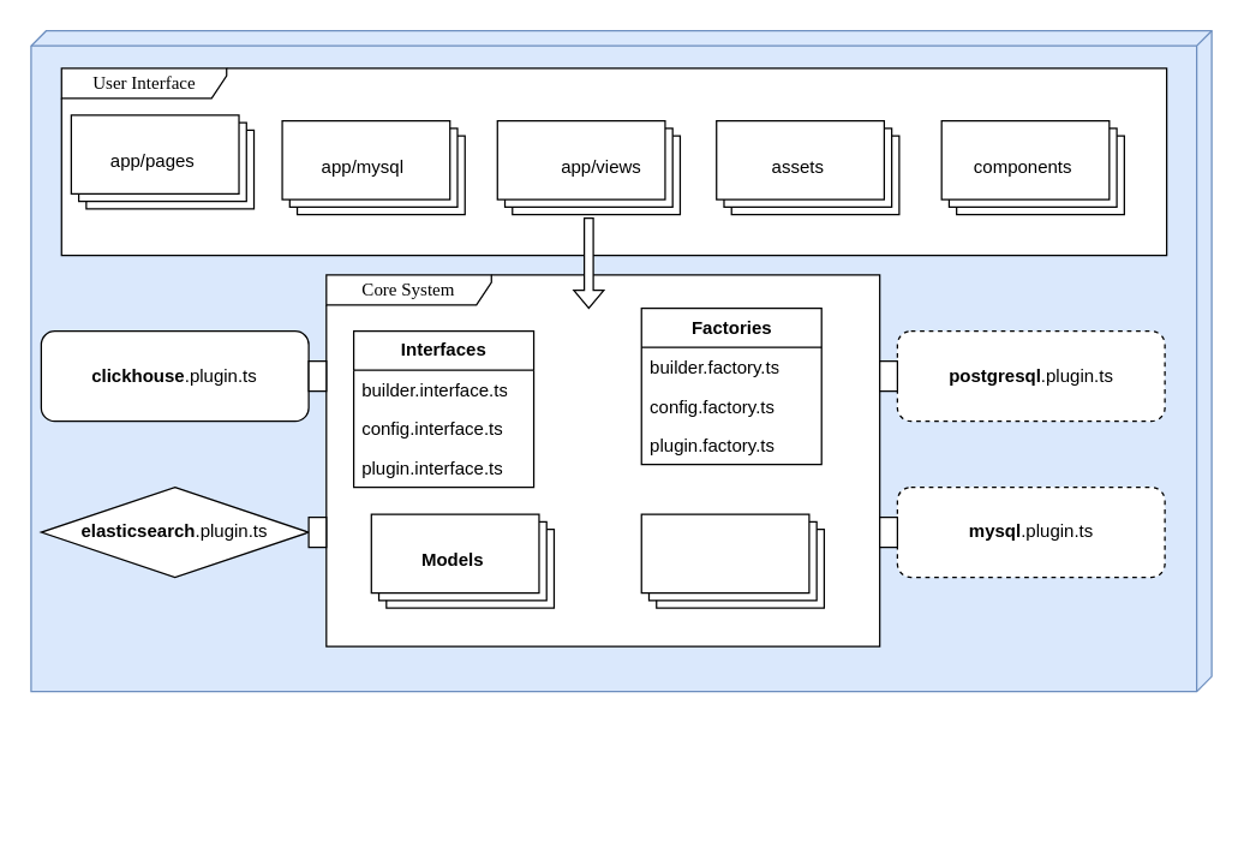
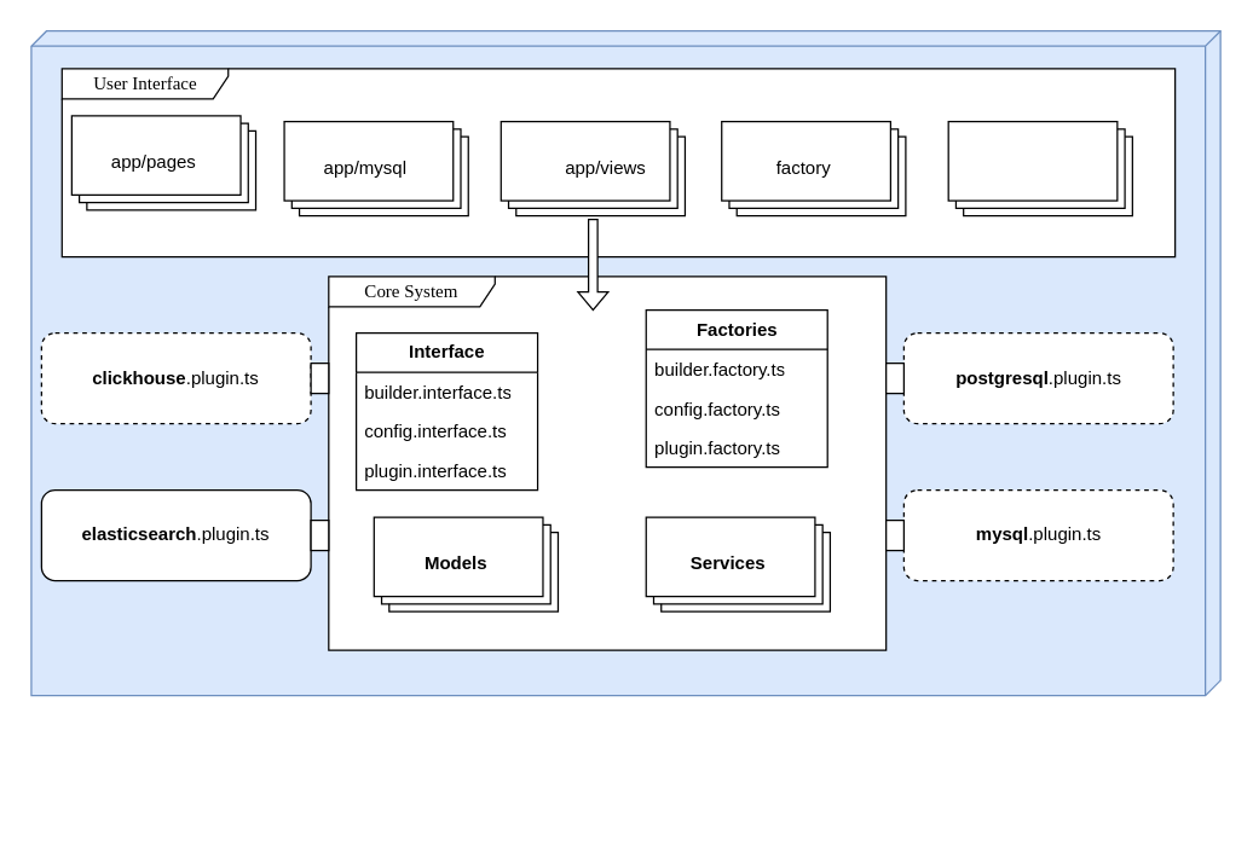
  <mxCell id="0" />
  <mxCell id="1" parent="0" />
  <mxCell id="2" value="" style="group" parent="1" vertex="1" connectable="0"><mxGeometry x="27" y="20" width="780" height="530" as="geometry" /></mxCell>
  <mxCell id="3" value="" style="verticalAlign=top;align=left;spacingTop=8;spacingLeft=2;spacingRight=12;shape=cube;size=10;direction=south;fontStyle=4;html=1;whiteSpace=wrap;fillColor=#dae8fc;strokeColor=#6c8ebf;shadow=0;" parent="2" vertex="1"><mxGeometry x="-6.76" width="786.76" height="440" as="geometry" /></mxCell>
  <mxCell id="4" value="User Interface" style="shape=umlFrame;whiteSpace=wrap;html=1;rounded=1;shadow=0;comic=0;labelBackgroundColor=none;strokeWidth=1;fontFamily=Verdana;fontSize=12;align=center;width=110;height=20;fillColor=default;gradientColor=none;swimlaneFillColor=default;" parent="2" vertex="1"><mxGeometry x="13.53" y="24.94" width="736.47" height="124.71" as="geometry" /></mxCell>
  <mxCell id="5" value="" style="group" parent="2" vertex="1" connectable="0"><mxGeometry x="19.998" y="56.123" width="121.765" height="62.353" as="geometry" /></mxCell>
  <mxCell id="6" value="" style="verticalLabelPosition=bottom;verticalAlign=top;html=1;shape=mxgraph.basic.layered_rect;dx=10;outlineConnect=0;whiteSpace=wrap;" parent="5" vertex="1"><mxGeometry width="121.765" height="62.353" as="geometry" /></mxCell>
  <mxCell id="7" value="app/pages" style="text;html=1;strokeColor=none;fillColor=none;align=center;verticalAlign=middle;whiteSpace=wrap;rounded=0;" parent="5" vertex="1"><mxGeometry x="13.529" y="12.471" width="81.176" height="37.412" as="geometry" /></mxCell>
  <mxCell id="8" value="" style="group" parent="2" vertex="1" connectable="0"><mxGeometry x="160.602" y="60.003" width="121.765" height="62.353" as="geometry" /></mxCell>
  <mxCell id="9" value="" style="verticalLabelPosition=bottom;verticalAlign=top;html=1;shape=mxgraph.basic.layered_rect;dx=10;outlineConnect=0;whiteSpace=wrap;" parent="8" vertex="1"><mxGeometry width="121.765" height="62.353" as="geometry" /></mxCell>
  <mxCell id="10" value="app/mysql" style="text;html=1;strokeColor=none;fillColor=none;align=center;verticalAlign=middle;whiteSpace=wrap;rounded=0;" parent="8" vertex="1"><mxGeometry x="13.529" y="12.471" width="81.176" height="37.412" as="geometry" /></mxCell>
  <mxCell id="11" value="" style="group" parent="2" vertex="1" connectable="0"><mxGeometry x="303.995" y="60.003" width="121.765" height="62.353" as="geometry" /></mxCell>
  <mxCell id="12" value="" style="verticalLabelPosition=bottom;verticalAlign=top;html=1;shape=mxgraph.basic.layered_rect;dx=10;outlineConnect=0;whiteSpace=wrap;" parent="11" vertex="1"><mxGeometry width="121.765" height="62.353" as="geometry" /></mxCell>
  <mxCell id="13" value="app/views" style="text;html=1;strokeColor=none;fillColor=none;align=center;verticalAlign=middle;whiteSpace=wrap;rounded=0;" parent="11" vertex="1"><mxGeometry x="28.529" y="12.471" width="81.176" height="37.412" as="geometry" /></mxCell>
  <mxCell id="14" value="" style="group" parent="2" vertex="1" connectable="0"><mxGeometry x="449.998" y="60.003" width="121.765" height="62.353" as="geometry" /></mxCell>
  <mxCell id="15" value="" style="verticalLabelPosition=bottom;verticalAlign=top;html=1;shape=mxgraph.basic.layered_rect;dx=10;outlineConnect=0;whiteSpace=wrap;" parent="14" vertex="1"><mxGeometry width="121.765" height="62.353" as="geometry" /></mxCell>
- <mxCell id="16" value="assets" style="text;html=1;strokeColor=none;fillColor=none;align=center;verticalAlign=middle;whiteSpace=wrap;rounded=0;" parent="14" vertex="1"><mxGeometry x="13.529" y="12.471" width="81.176" height="37.412" as="geometry" /></mxCell>
+ <mxCell id="16" value="factory" style="text;html=1;strokeColor=none;fillColor=none;align=center;verticalAlign=middle;whiteSpace=wrap;rounded=0;" parent="14" vertex="1"><mxGeometry x="13.529" y="12.471" width="81.176" height="37.412" as="geometry" /></mxCell>
  <mxCell id="17" value="Core System" style="shape=umlFrame;whiteSpace=wrap;html=1;rounded=1;shadow=0;comic=0;labelBackgroundColor=none;strokeWidth=1;fontFamily=Verdana;fontSize=12;align=center;width=110;height=20;fillColor=default;gradientColor=none;swimlaneFillColor=default;" parent="2" vertex="1"><mxGeometry x="190" y="162.59" width="368.79" height="247.41" as="geometry" /></mxCell>
  <mxCell id="18" value="" style="shape=singleArrow;direction=south;whiteSpace=wrap;html=1;" parent="2" vertex="1"><mxGeometry x="354.88" y="124.71" width="20" height="60" as="geometry" /></mxCell>
  <mxCell id="19" value="" style="group" parent="2" vertex="1" connectable="0"><mxGeometry x="599.998" y="60.003" width="121.765" height="62.353" as="geometry" /></mxCell>
  <mxCell id="20" value="" style="verticalLabelPosition=bottom;verticalAlign=top;html=1;shape=mxgraph.basic.layered_rect;dx=10;outlineConnect=0;whiteSpace=wrap;" parent="19" vertex="1"><mxGeometry width="121.765" height="62.353" as="geometry" /></mxCell>
- <mxCell id="21" value="components" style="text;html=1;strokeColor=none;fillColor=none;align=center;verticalAlign=middle;whiteSpace=wrap;rounded=0;" parent="19" vertex="1"><mxGeometry x="13.529" y="12.471" width="81.176" height="37.412" as="geometry" /></mxCell>
- <mxCell id="22" value="&lt;b&gt;Interfaces&lt;/b&gt;" style="swimlane;fontStyle=0;childLayout=stackLayout;horizontal=1;startSize=26;fillColor=none;horizontalStack=0;resizeParent=1;resizeParentMax=0;resizeLast=0;collapsible=1;marginBottom=0;html=1;" parent="2" vertex="1"><mxGeometry x="208.24" y="200" width="120" height="104" as="geometry" /></mxCell>
+ <mxCell id="22" value="&lt;b&gt;Interface&lt;/b&gt;" style="swimlane;fontStyle=0;childLayout=stackLayout;horizontal=1;startSize=26;fillColor=none;horizontalStack=0;resizeParent=1;resizeParentMax=0;resizeLast=0;collapsible=1;marginBottom=0;html=1;" parent="2" vertex="1"><mxGeometry x="208.24" y="200" width="120" height="104" as="geometry" /></mxCell>
  <mxCell id="23" value="builder.interface.ts" style="text;strokeColor=none;fillColor=none;align=left;verticalAlign=top;spacingLeft=4;spacingRight=4;overflow=hidden;rotatable=0;points=[[0,0.5],[1,0.5]];portConstraint=eastwest;whiteSpace=wrap;html=1;" parent="22" vertex="1"><mxGeometry y="26" width="120" height="26" as="geometry" /></mxCell>
  <mxCell id="24" value="config.interface.ts" style="text;strokeColor=none;fillColor=none;align=left;verticalAlign=top;spacingLeft=4;spacingRight=4;overflow=hidden;rotatable=0;points=[[0,0.5],[1,0.5]];portConstraint=eastwest;whiteSpace=wrap;html=1;" parent="22" vertex="1"><mxGeometry y="52" width="120" height="26" as="geometry" /></mxCell>
  <mxCell id="25" value="plugin.interface.ts" style="text;strokeColor=none;fillColor=none;align=left;verticalAlign=top;spacingLeft=4;spacingRight=4;overflow=hidden;rotatable=0;points=[[0,0.5],[1,0.5]];portConstraint=eastwest;whiteSpace=wrap;html=1;" parent="22" vertex="1"><mxGeometry y="78" width="120" height="26" as="geometry" /></mxCell>
  <mxCell id="26" value="&lt;b&gt;Factories&lt;/b&gt;" style="swimlane;fontStyle=0;childLayout=stackLayout;horizontal=1;startSize=26;fillColor=none;horizontalStack=0;resizeParent=1;resizeParentMax=0;resizeLast=0;collapsible=1;marginBottom=0;html=1;" parent="2" vertex="1"><mxGeometry x="400" y="184.71" width="120" height="104" as="geometry" /></mxCell>
  <mxCell id="27" value="builder.factory.ts" style="text;strokeColor=none;fillColor=none;align=left;verticalAlign=top;spacingLeft=4;spacingRight=4;overflow=hidden;rotatable=0;points=[[0,0.5],[1,0.5]];portConstraint=eastwest;whiteSpace=wrap;html=1;" parent="26" vertex="1"><mxGeometry y="26" width="120" height="26" as="geometry" /></mxCell>
  <mxCell id="28" value="config.factory.ts" style="text;strokeColor=none;fillColor=none;align=left;verticalAlign=top;spacingLeft=4;spacingRight=4;overflow=hidden;rotatable=0;points=[[0,0.5],[1,0.5]];portConstraint=eastwest;whiteSpace=wrap;html=1;" parent="26" vertex="1"><mxGeometry y="52" width="120" height="26" as="geometry" /></mxCell>
  <mxCell id="29" value="plugin.factory.ts" style="text;strokeColor=none;fillColor=none;align=left;verticalAlign=top;spacingLeft=4;spacingRight=4;overflow=hidden;rotatable=0;points=[[0,0.5],[1,0.5]];portConstraint=eastwest;whiteSpace=wrap;html=1;" parent="26" vertex="1"><mxGeometry y="78" width="120" height="26" as="geometry" /></mxCell>
  <mxCell id="30" value="" style="group" parent="2" vertex="1" connectable="0"><mxGeometry x="219.998" y="322.003" width="121.765" height="62.353" as="geometry" /></mxCell>
  <mxCell id="31" value="" style="verticalLabelPosition=bottom;verticalAlign=top;html=1;shape=mxgraph.basic.layered_rect;dx=10;outlineConnect=0;whiteSpace=wrap;" parent="30" vertex="1"><mxGeometry width="121.765" height="62.353" as="geometry" /></mxCell>
  <mxCell id="32" value="&lt;b&gt;Models&lt;/b&gt;" style="text;html=1;strokeColor=none;fillColor=none;align=center;verticalAlign=middle;whiteSpace=wrap;rounded=0;" parent="30" vertex="1"><mxGeometry x="13.529" y="12.471" width="81.176" height="37.412" as="geometry" /></mxCell>
  <mxCell id="33" value="&lt;b&gt;postgresql&lt;/b&gt;.plugin.ts" style="rounded=1;whiteSpace=wrap;html=1;dashed=1;" parent="2" vertex="1"><mxGeometry x="570.55" y="200" width="178.24" height="60" as="geometry" /></mxCell>
  <mxCell id="34" value="&lt;b&gt;mysql&lt;/b&gt;.plugin.ts" style="rounded=1;whiteSpace=wrap;html=1;dashed=1;" parent="2" vertex="1"><mxGeometry x="570.55" y="304" width="178.24" height="60" as="geometry" /></mxCell>
- <mxCell id="35" value="&lt;b&gt;clickhouse&lt;/b&gt;.plugin.ts" style="rounded=1;whiteSpace=wrap;html=1;" parent="2" vertex="1"><mxGeometry y="200.0" width="178.24" height="60" as="geometry" /></mxCell>
- <mxCell id="36" value="&lt;b&gt;elasticsearch&lt;/b&gt;.plugin.ts" style="rhombus;whiteSpace=wrap;html=1;" parent="2" vertex="1"><mxGeometry y="304" width="178.24" height="60" as="geometry" /></mxCell>
+ <mxCell id="35" value="&lt;b&gt;clickhouse&lt;/b&gt;.plugin.ts" style="rounded=1;whiteSpace=wrap;html=1;dashed=1;" parent="2" vertex="1"><mxGeometry y="200.0" width="178.24" height="60" as="geometry" /></mxCell>
+ <mxCell id="36" value="&lt;b&gt;elasticsearch&lt;/b&gt;.plugin.ts" style="rounded=1;whiteSpace=wrap;html=1;" parent="2" vertex="1"><mxGeometry y="304" width="178.24" height="60" as="geometry" /></mxCell>
  <mxCell id="37" value="" style="group" parent="2" vertex="1" connectable="0"><mxGeometry x="399.998" y="322.003" width="121.765" height="62.353" as="geometry" /></mxCell>
  <mxCell id="38" value="" style="verticalLabelPosition=bottom;verticalAlign=top;html=1;shape=mxgraph.basic.layered_rect;dx=10;outlineConnect=0;whiteSpace=wrap;" parent="37" vertex="1"><mxGeometry width="121.765" height="62.353" as="geometry" /></mxCell>
+ <mxCell id="39" value="&lt;b style=&quot;border-color: var(--border-color);&quot;&gt;Services&lt;/b&gt;" style="text;html=1;strokeColor=none;fillColor=none;align=center;verticalAlign=middle;whiteSpace=wrap;rounded=0;" parent="37" vertex="1"><mxGeometry x="13.529" y="12.471" width="81.176" height="37.412" as="geometry" /></mxCell>
  <mxCell id="40" value="" style="rounded=0;whiteSpace=wrap;html=1;" vertex="1" parent="2"><mxGeometry x="178.24" y="220" width="11.76" height="20" as="geometry" /></mxCell>
  <mxCell id="41" value="" style="rounded=0;whiteSpace=wrap;html=1;" vertex="1" parent="2"><mxGeometry x="178.24" y="324" width="11.76" height="20" as="geometry" /></mxCell>
  <mxCell id="42" value="" style="rounded=0;whiteSpace=wrap;html=1;" vertex="1" parent="2"><mxGeometry x="558.79" y="324" width="11.76" height="20" as="geometry" /></mxCell>
  <mxCell id="43" value="" style="rounded=0;whiteSpace=wrap;html=1;" vertex="1" parent="2"><mxGeometry x="558.79" y="220" width="11.76" height="20" as="geometry" /></mxCell>
